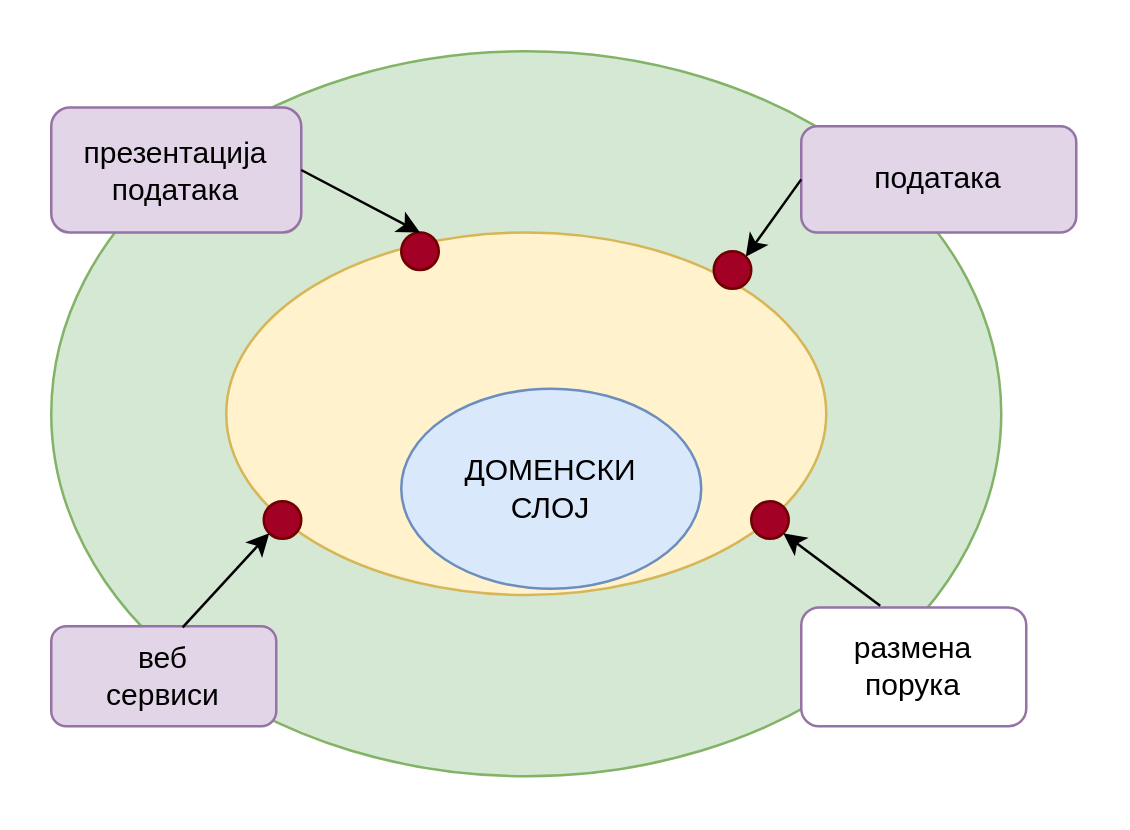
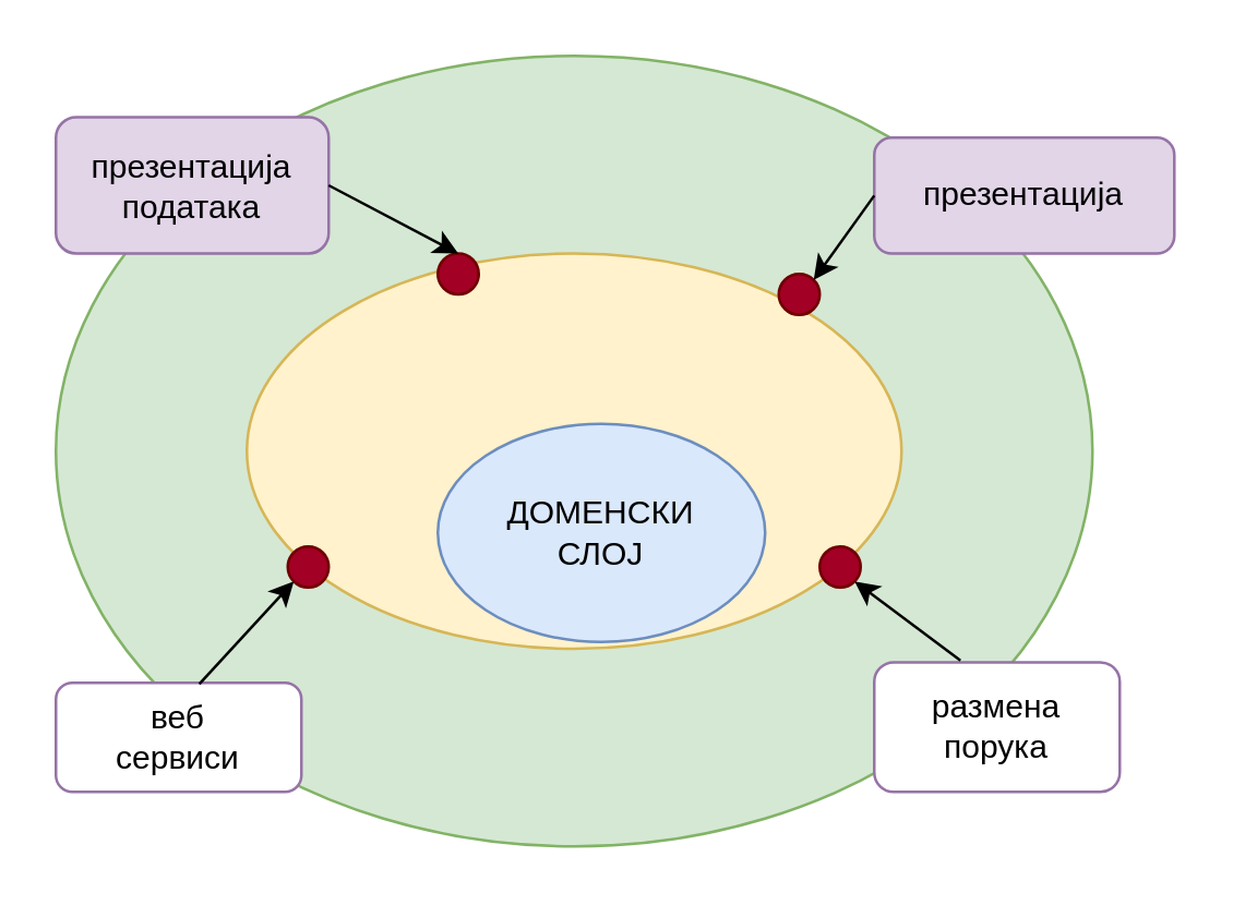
  <mxCell id="0" />
  <mxCell id="1" parent="0" />
  <mxCell id="2" value="" style="ellipse;whiteSpace=wrap;html=1;fillColor=#d5e8d4;strokeColor=#82b366;" vertex="1" parent="1"><mxGeometry x="20" y="20" width="380" height="290" as="geometry" /></mxCell>
  <mxCell id="3" value="" style="ellipse;whiteSpace=wrap;html=1;fillColor=#fff2cc;strokeColor=#d6b656;" vertex="1" parent="1"><mxGeometry x="90" y="92.5" width="240" height="145" as="geometry" /></mxCell>
  <mxCell id="4" value="&lt;div&gt;ДОМЕНСКИ&lt;/div&gt;&lt;div&gt;СЛОЈ&lt;br&gt;&lt;/div&gt;" style="ellipse;whiteSpace=wrap;html=1;fillColor=#dae8fc;strokeColor=#6c8ebf;" vertex="1" parent="1"><mxGeometry x="160" y="155" width="120" height="80" as="geometry" /></mxCell>
  <mxCell id="5" value="&lt;div&gt;презентација&lt;/div&gt;&lt;div&gt;података&lt;br&gt;&lt;/div&gt;" style="rounded=1;whiteSpace=wrap;html=1;fillColor=#e1d5e7;strokeColor=#9673a6;" vertex="1" parent="1"><mxGeometry x="20" y="42.5" width="100" height="50" as="geometry" /></mxCell>
- <mxCell id="6" value="&lt;div&gt;веб&lt;/div&gt;&lt;div&gt;сервиси&lt;br&gt;&lt;/div&gt;" style="rounded=1;whiteSpace=wrap;html=1;fillColor=#e1d5e7;strokeColor=#9673a6;" vertex="1" parent="1"><mxGeometry x="20" y="250" width="90" height="40" as="geometry" /></mxCell>
+ <mxCell id="6" value="&lt;div&gt;веб&lt;/div&gt;&lt;div&gt;сервиси&lt;br&gt;&lt;/div&gt;" style="rounded=1;whiteSpace=wrap;html=1;fillColor=#ffffff;strokeColor=#9673a6;" vertex="1" parent="1"><mxGeometry x="20" y="250" width="90" height="40" as="geometry" /></mxCell>
  <mxCell id="7" value="&lt;div&gt;размена&lt;/div&gt;&lt;div&gt;порука&lt;br&gt;&lt;/div&gt;" style="rounded=1;whiteSpace=wrap;html=1;fillColor=#ffffff;strokeColor=#9673a6;" vertex="1" parent="1"><mxGeometry x="320" y="242.5" width="90" height="47.5" as="geometry" /></mxCell>
- <mxCell id="8" value="података" style="rounded=1;whiteSpace=wrap;html=1;fillColor=#e1d5e7;strokeColor=#9673a6;" vertex="1" parent="1"><mxGeometry x="320" y="50" width="110" height="42.5" as="geometry" /></mxCell>
+ <mxCell id="8" value="презентација" style="rounded=1;whiteSpace=wrap;html=1;fillColor=#e1d5e7;strokeColor=#9673a6;" vertex="1" parent="1"><mxGeometry x="320" y="50" width="110" height="42.5" as="geometry" /></mxCell>
  <mxCell id="9" value="" style="ellipse;whiteSpace=wrap;html=1;aspect=fixed;fillColor=#a20025;strokeColor=#6F0000;fontColor=#ffffff;" vertex="1" parent="1"><mxGeometry x="285" y="100" width="15" height="15" as="geometry" /></mxCell>
  <mxCell id="10" value="" style="ellipse;whiteSpace=wrap;html=1;aspect=fixed;fillColor=#a20025;strokeColor=#6F0000;fontColor=#ffffff;" vertex="1" parent="1"><mxGeometry x="300" y="200" width="15" height="15" as="geometry" /></mxCell>
  <mxCell id="11" value="" style="ellipse;whiteSpace=wrap;html=1;aspect=fixed;fillColor=#a20025;strokeColor=#6F0000;fontColor=#ffffff;" vertex="1" parent="1"><mxGeometry x="160" y="92.5" width="15" height="15" as="geometry" /></mxCell>
  <mxCell id="12" value="" style="ellipse;whiteSpace=wrap;html=1;aspect=fixed;fillColor=#a20025;strokeColor=#6F0000;fontColor=#ffffff;" vertex="1" parent="1"><mxGeometry x="105" y="200" width="15" height="15" as="geometry" /></mxCell>
  <mxCell id="13" value="" style="endArrow=classic;html=1;exitX=1;exitY=0.5;exitDx=0;exitDy=0;entryX=0.5;entryY=0;entryDx=0;entryDy=0;" edge="1" parent="1" source="5" target="11"><mxGeometry width="50" height="50" relative="1" as="geometry"><mxPoint x="170" y="150" as="sourcePoint" /><mxPoint x="220" y="100" as="targetPoint" /></mxGeometry></mxCell>
  <mxCell id="14" value="" style="endArrow=classic;html=1;exitX=0;exitY=0.5;exitDx=0;exitDy=0;entryX=1;entryY=0;entryDx=0;entryDy=0;" edge="1" parent="1" source="8" target="9"><mxGeometry width="50" height="50" relative="1" as="geometry"><mxPoint x="170" y="150" as="sourcePoint" /><mxPoint x="220" y="100" as="targetPoint" /></mxGeometry></mxCell>
  <mxCell id="15" value="" style="endArrow=classic;html=1;exitX=0.351;exitY=-0.014;exitDx=0;exitDy=0;exitPerimeter=0;entryX=1;entryY=1;entryDx=0;entryDy=0;" edge="1" parent="1" source="7" target="10"><mxGeometry width="50" height="50" relative="1" as="geometry"><mxPoint x="170" y="190" as="sourcePoint" /><mxPoint x="220" y="140" as="targetPoint" /></mxGeometry></mxCell>
  <mxCell id="16" value="" style="endArrow=classic;html=1;exitX=0.584;exitY=0.011;exitDx=0;exitDy=0;exitPerimeter=0;entryX=0;entryY=1;entryDx=0;entryDy=0;" edge="1" parent="1" source="6" target="12"><mxGeometry width="50" height="50" relative="1" as="geometry"><mxPoint x="170" y="190" as="sourcePoint" /><mxPoint x="220" y="140" as="targetPoint" /></mxGeometry></mxCell>
